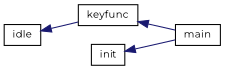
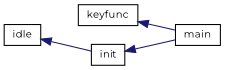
  digraph {
    fontname=Montserrat
    rankdir=LR
    node [color=black fillcolor=white fontname=Montserrat fontsize=10 shape=record style=filled]
    edge [color=midnightblue dir=back fontname=Montserrat fontsize=10 labelfontname=Helvetica labelfontsize=10 style=solid]
    n1 [height=0.2 label=idle width=0.4]
    n2 [height=0.2 label=keyfunc width=0.4]
    n3 [height=0.2 label=main width=0.4]
    n4 [height=0.2 label=init width=0.4]
-   n1 -> n2
+   n1 -> n4
    n2 -> n3
    n4 -> n3
  }
